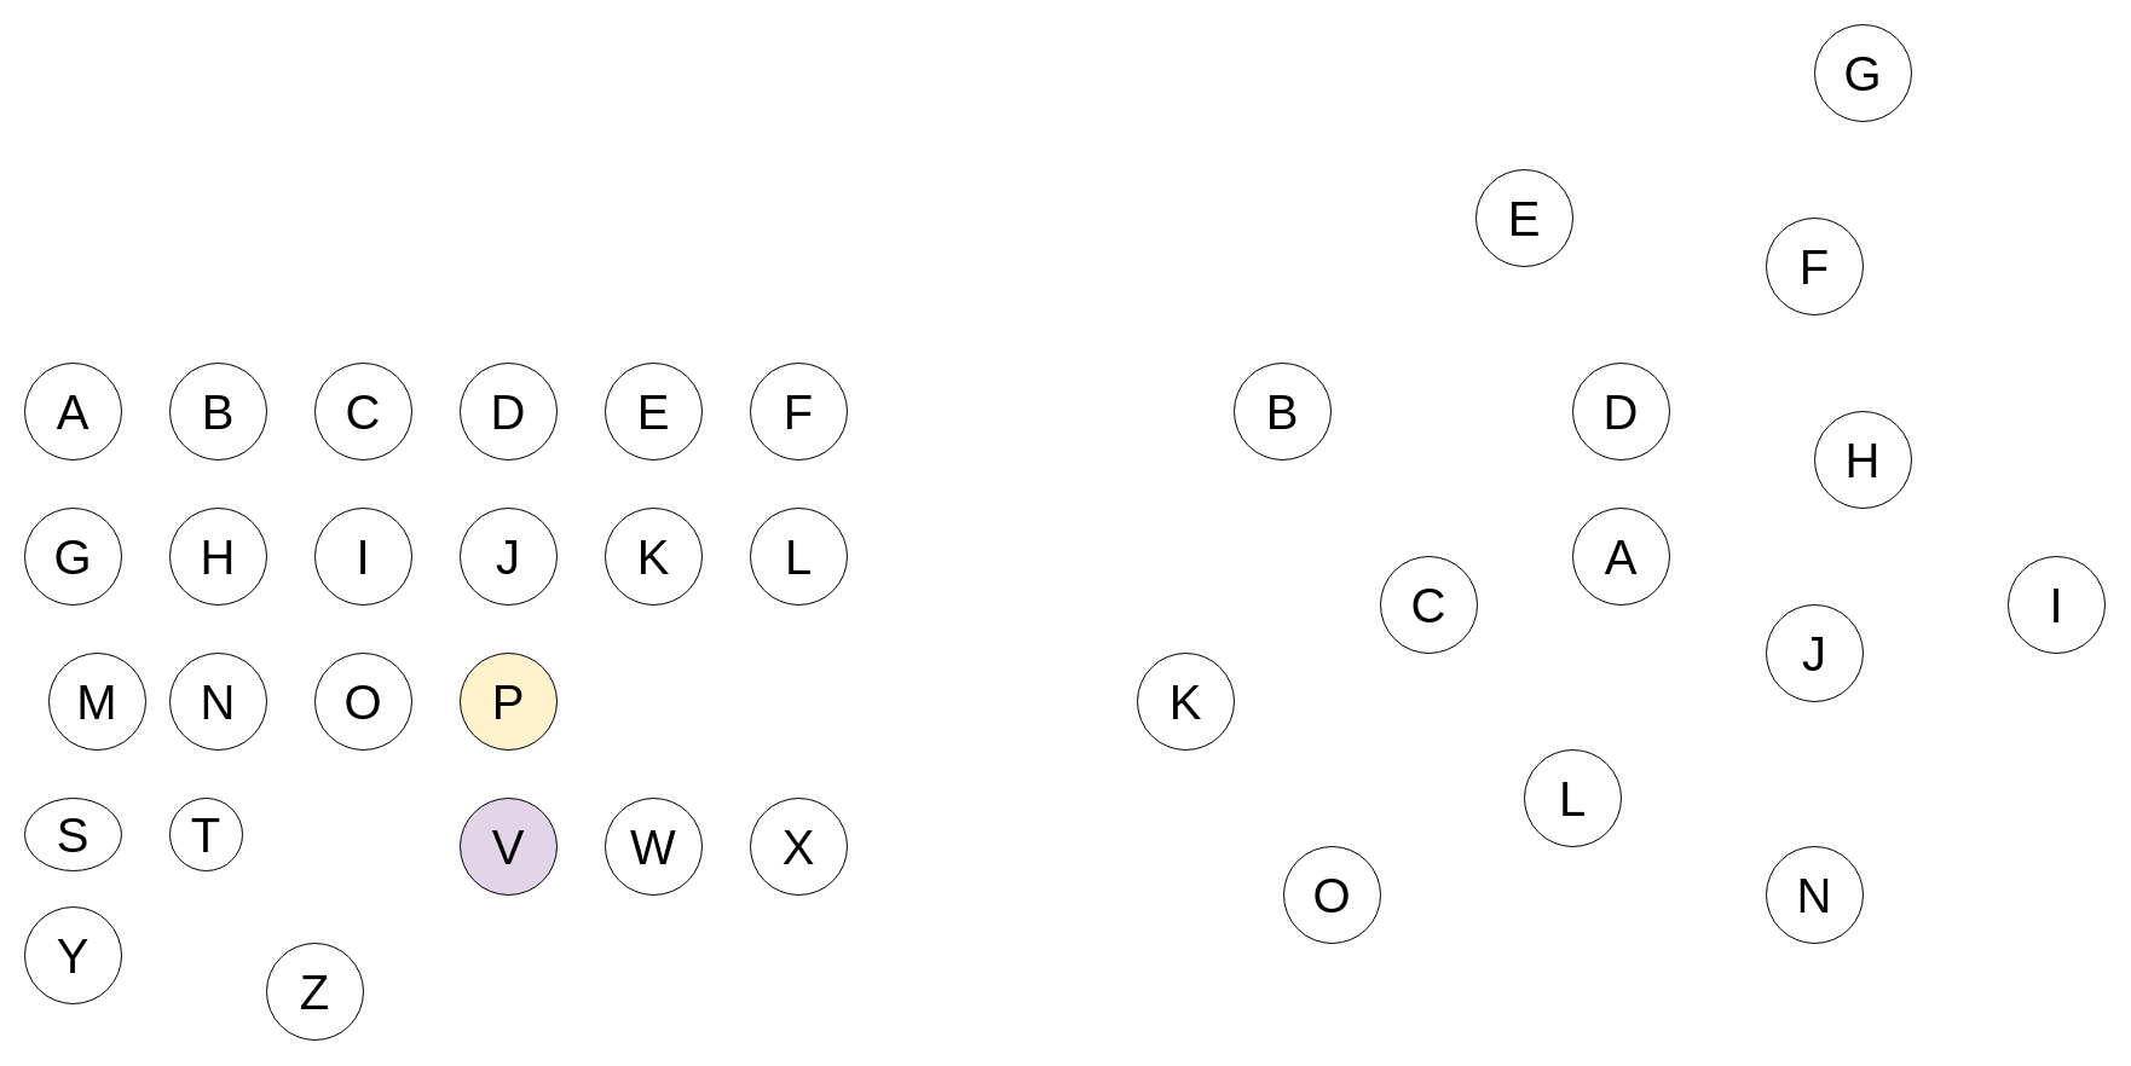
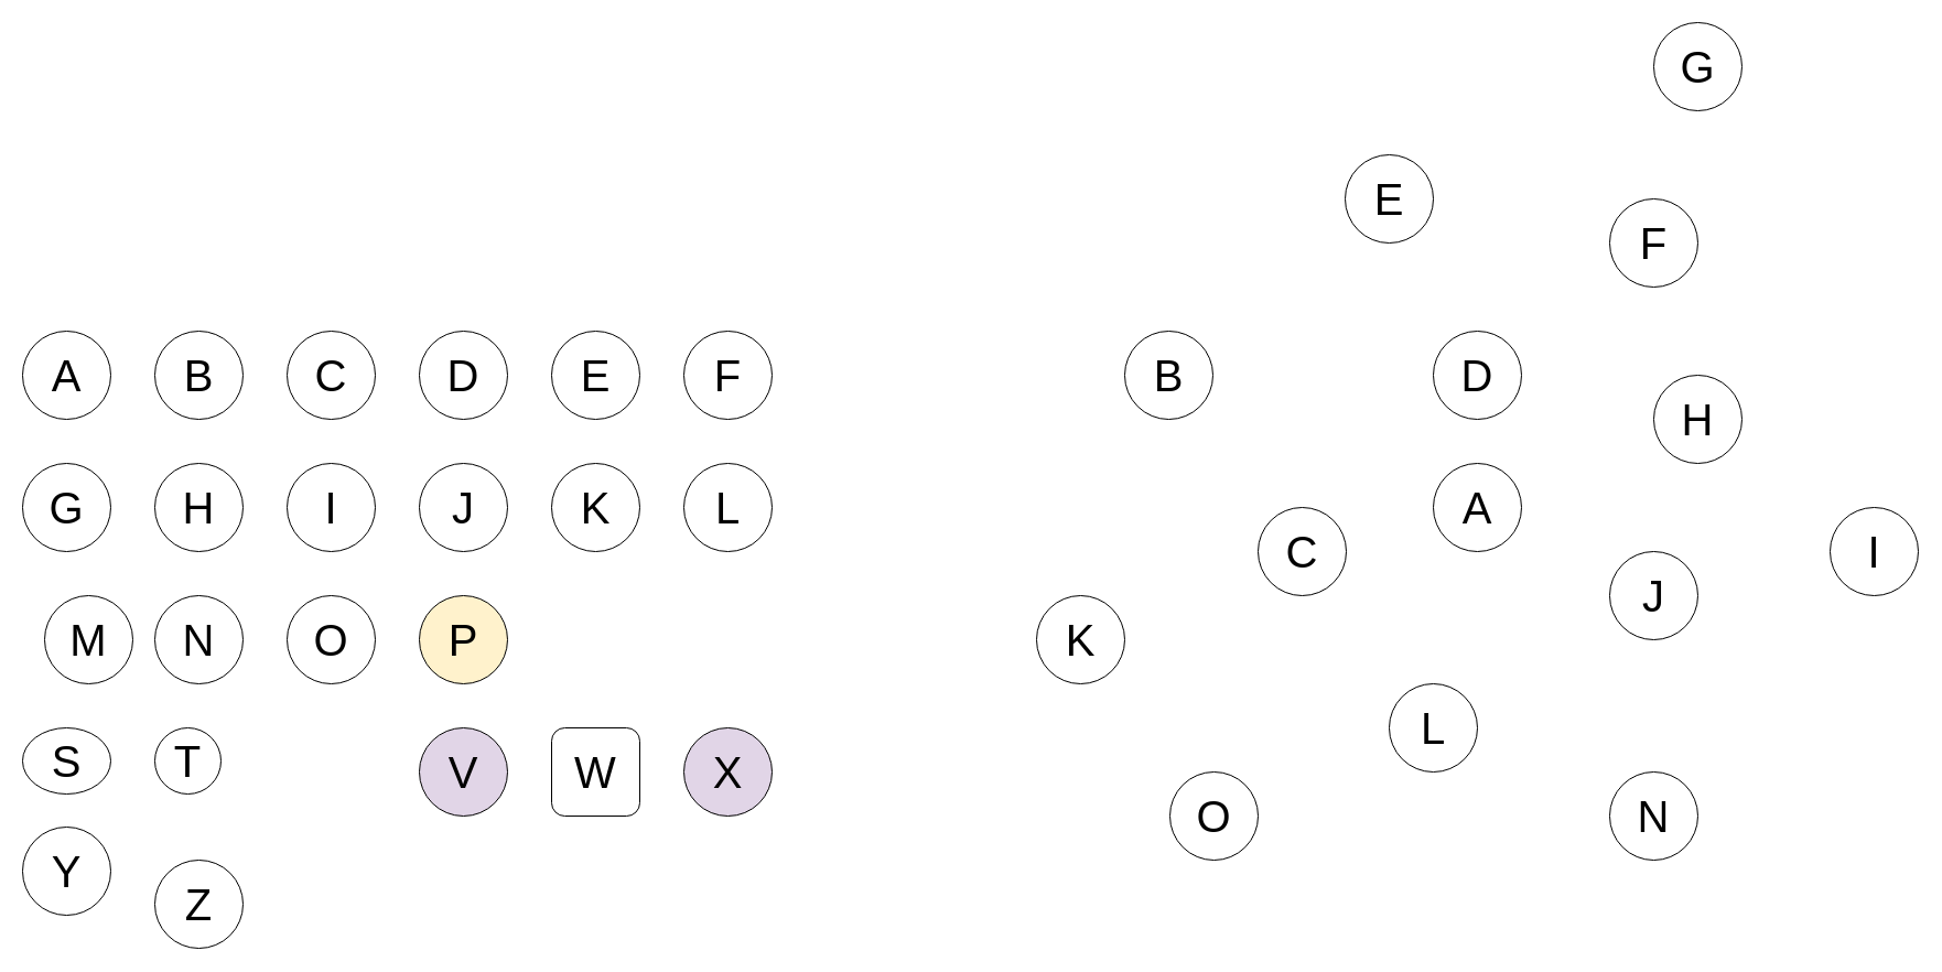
  <mxCell id="0" />
  <mxCell id="1" parent="0" />
  <mxCell id="2" value="&lt;font style=&quot;font-size: 40px;&quot;&gt;A&lt;/font&gt;" style="ellipse;whiteSpace=wrap;html=1;aspect=fixed;" vertex="1" parent="1"><mxGeometry x="20" y="300" width="80" height="80" as="geometry" /></mxCell>
  <mxCell id="3" value="&lt;span style=&quot;font-size: 40px;&quot;&gt;B&lt;/span&gt;" style="ellipse;whiteSpace=wrap;html=1;aspect=fixed;" vertex="1" parent="1"><mxGeometry x="140" y="300" width="80" height="80" as="geometry" /></mxCell>
  <mxCell id="4" value="&lt;font style=&quot;font-size: 40px;&quot;&gt;C&lt;/font&gt;" style="ellipse;whiteSpace=wrap;html=1;aspect=fixed;" vertex="1" parent="1"><mxGeometry x="260" y="300" width="80" height="80" as="geometry" /></mxCell>
  <mxCell id="5" value="&lt;font style=&quot;font-size: 40px;&quot;&gt;D&lt;/font&gt;" style="ellipse;whiteSpace=wrap;html=1;aspect=fixed;" vertex="1" parent="1"><mxGeometry x="380" y="300" width="80" height="80" as="geometry" /></mxCell>
  <mxCell id="6" value="&lt;font style=&quot;font-size: 40px;&quot;&gt;E&lt;/font&gt;" style="ellipse;whiteSpace=wrap;html=1;aspect=fixed;" vertex="1" parent="1"><mxGeometry x="500" y="300" width="80" height="80" as="geometry" /></mxCell>
  <mxCell id="7" value="&lt;font style=&quot;font-size: 40px;&quot;&gt;F&lt;/font&gt;" style="ellipse;whiteSpace=wrap;html=1;aspect=fixed;" vertex="1" parent="1"><mxGeometry x="620" y="300" width="80" height="80" as="geometry" /></mxCell>
  <mxCell id="8" value="&lt;font style=&quot;font-size: 40px;&quot;&gt;G&lt;/font&gt;" style="ellipse;whiteSpace=wrap;html=1;aspect=fixed;" vertex="1" parent="1"><mxGeometry x="20" y="420" width="80" height="80" as="geometry" /></mxCell>
  <mxCell id="9" value="&lt;span style=&quot;font-size: 40px;&quot;&gt;H&lt;br&gt;&lt;/span&gt;" style="ellipse;whiteSpace=wrap;html=1;aspect=fixed;" vertex="1" parent="1"><mxGeometry x="140" y="420" width="80" height="80" as="geometry" /></mxCell>
  <mxCell id="10" value="&lt;span style=&quot;font-size: 40px;&quot;&gt;I&lt;br&gt;&lt;/span&gt;" style="ellipse;whiteSpace=wrap;html=1;aspect=fixed;" vertex="1" parent="1"><mxGeometry x="260" y="420" width="80" height="80" as="geometry" /></mxCell>
  <mxCell id="11" value="&lt;span style=&quot;font-size: 40px;&quot;&gt;J&lt;br&gt;&lt;/span&gt;" style="ellipse;whiteSpace=wrap;html=1;aspect=fixed;" vertex="1" parent="1"><mxGeometry x="380" y="420" width="80" height="80" as="geometry" /></mxCell>
  <mxCell id="12" value="&lt;span style=&quot;font-size: 40px;&quot;&gt;K&lt;br&gt;&lt;/span&gt;" style="ellipse;whiteSpace=wrap;html=1;aspect=fixed;" vertex="1" parent="1"><mxGeometry x="500" y="420" width="80" height="80" as="geometry" /></mxCell>
  <mxCell id="13" value="&lt;span style=&quot;font-size: 40px;&quot;&gt;L&lt;br&gt;&lt;/span&gt;" style="ellipse;whiteSpace=wrap;html=1;aspect=fixed;" vertex="1" parent="1"><mxGeometry x="620" y="420" width="80" height="80" as="geometry" /></mxCell>
  <mxCell id="14" value="&lt;span style=&quot;font-size: 40px;&quot;&gt;M&lt;br&gt;&lt;/span&gt;" style="ellipse;whiteSpace=wrap;html=1;aspect=fixed;" vertex="1" parent="1"><mxGeometry x="40" y="540" width="80" height="80" as="geometry" /></mxCell>
  <mxCell id="15" value="&lt;span style=&quot;font-size: 40px;&quot;&gt;N&lt;br&gt;&lt;/span&gt;" style="ellipse;whiteSpace=wrap;html=1;aspect=fixed;" vertex="1" parent="1"><mxGeometry x="140" y="540" width="80" height="80" as="geometry" /></mxCell>
  <mxCell id="16" value="&lt;span style=&quot;font-size: 40px;&quot;&gt;O&lt;br&gt;&lt;/span&gt;" style="ellipse;whiteSpace=wrap;html=1;aspect=fixed;" vertex="1" parent="1"><mxGeometry x="260" y="540" width="80" height="80" as="geometry" /></mxCell>
  <mxCell id="17" value="&lt;span style=&quot;font-size: 40px;&quot;&gt;P&lt;br&gt;&lt;/span&gt;" style="ellipse;whiteSpace=wrap;html=1;aspect=fixed;fillColor=#fff2cc;" vertex="1" parent="1"><mxGeometry x="380" y="540" width="80" height="80" as="geometry" /></mxCell>
  <mxCell id="18" value="&lt;span style=&quot;font-size: 40px;&quot;&gt;S&lt;br&gt;&lt;/span&gt;" style="ellipse;whiteSpace=wrap;html=1;aspect=fixed;" vertex="1" parent="1"><mxGeometry x="20" y="660" width="80" height="60" as="geometry" /></mxCell>
  <mxCell id="19" value="&lt;span style=&quot;font-size: 40px;&quot;&gt;T&lt;br&gt;&lt;/span&gt;" style="ellipse;whiteSpace=wrap;html=1;aspect=fixed;" vertex="1" parent="1"><mxGeometry x="140" y="660" width="60" height="60" as="geometry" /></mxCell>
  <mxCell id="20" value="&lt;span style=&quot;font-size: 40px;&quot;&gt;V&lt;br&gt;&lt;/span&gt;" style="ellipse;whiteSpace=wrap;html=1;aspect=fixed;fillColor=#e1d5e7;" vertex="1" parent="1"><mxGeometry x="380" y="660" width="80" height="80" as="geometry" /></mxCell>
- <mxCell id="21" value="&lt;span style=&quot;font-size: 40px;&quot;&gt;W&lt;br&gt;&lt;/span&gt;" style="ellipse;whiteSpace=wrap;html=1;aspect=fixed;" vertex="1" parent="1"><mxGeometry x="500" y="660" width="80" height="80" as="geometry" /></mxCell>
- <mxCell id="22" value="&lt;span style=&quot;font-size: 40px;&quot;&gt;X&lt;br&gt;&lt;/span&gt;" style="ellipse;whiteSpace=wrap;html=1;aspect=fixed;" vertex="1" parent="1"><mxGeometry x="620" y="660" width="80" height="80" as="geometry" /></mxCell>
+ <mxCell id="21" value="&lt;span style=&quot;font-size: 40px;&quot;&gt;W&lt;br&gt;&lt;/span&gt;" style="whiteSpace=wrap;html=1;aspect=fixed;rounded=1;" vertex="1" parent="1"><mxGeometry x="500" y="660" width="80" height="80" as="geometry" /></mxCell>
+ <mxCell id="22" value="&lt;span style=&quot;font-size: 40px;&quot;&gt;X&lt;br&gt;&lt;/span&gt;" style="ellipse;whiteSpace=wrap;html=1;aspect=fixed;fillColor=#e1d5e7;" vertex="1" parent="1"><mxGeometry x="620" y="660" width="80" height="80" as="geometry" /></mxCell>
  <mxCell id="23" value="&lt;span style=&quot;font-size: 40px;&quot;&gt;Y&lt;br&gt;&lt;/span&gt;" style="ellipse;whiteSpace=wrap;html=1;aspect=fixed;" vertex="1" parent="1"><mxGeometry x="20" y="750" width="80" height="80" as="geometry" /></mxCell>
- <mxCell id="24" value="&lt;span style=&quot;font-size: 40px;&quot;&gt;Z&lt;br&gt;&lt;/span&gt;" style="ellipse;whiteSpace=wrap;html=1;aspect=fixed;" vertex="1" parent="1"><mxGeometry x="220" y="780" width="80" height="80" as="geometry" /></mxCell>
+ <mxCell id="24" value="&lt;span style=&quot;font-size: 40px;&quot;&gt;Z&lt;br&gt;&lt;/span&gt;" style="ellipse;whiteSpace=wrap;html=1;aspect=fixed;" vertex="1" parent="1"><mxGeometry x="140" y="780" width="80" height="80" as="geometry" /></mxCell>
  <mxCell id="25" value="&lt;font style=&quot;font-size: 40px;&quot;&gt;A&lt;/font&gt;" style="ellipse;whiteSpace=wrap;html=1;aspect=fixed;" vertex="1" parent="1"><mxGeometry x="1300" y="420" width="80" height="80" as="geometry" /></mxCell>
  <mxCell id="26" value="&lt;span style=&quot;font-size: 40px;&quot;&gt;B&lt;/span&gt;" style="ellipse;whiteSpace=wrap;html=1;aspect=fixed;" vertex="1" parent="1"><mxGeometry x="1020" y="300" width="80" height="80" as="geometry" /></mxCell>
  <mxCell id="27" value="&lt;font style=&quot;font-size: 40px;&quot;&gt;C&lt;/font&gt;" style="ellipse;whiteSpace=wrap;html=1;aspect=fixed;" vertex="1" parent="1"><mxGeometry x="1141" y="460" width="80" height="80" as="geometry" /></mxCell>
  <mxCell id="28" value="&lt;font style=&quot;font-size: 40px;&quot;&gt;D&lt;/font&gt;" style="ellipse;whiteSpace=wrap;html=1;aspect=fixed;" vertex="1" parent="1"><mxGeometry x="1300" y="300" width="80" height="80" as="geometry" /></mxCell>
  <mxCell id="29" value="&lt;font style=&quot;font-size: 40px;&quot;&gt;E&lt;/font&gt;" style="ellipse;whiteSpace=wrap;html=1;aspect=fixed;" vertex="1" parent="1"><mxGeometry x="1220" y="140" width="80" height="80" as="geometry" /></mxCell>
  <mxCell id="30" value="&lt;font style=&quot;font-size: 40px;&quot;&gt;F&lt;/font&gt;" style="ellipse;whiteSpace=wrap;html=1;aspect=fixed;" vertex="1" parent="1"><mxGeometry x="1460" y="180" width="80" height="80" as="geometry" /></mxCell>
  <mxCell id="31" value="&lt;font style=&quot;font-size: 40px;&quot;&gt;G&lt;/font&gt;" style="ellipse;whiteSpace=wrap;html=1;aspect=fixed;" vertex="1" parent="1"><mxGeometry x="1500" y="20" width="80" height="80" as="geometry" /></mxCell>
  <mxCell id="32" value="&lt;span style=&quot;font-size: 40px;&quot;&gt;H&lt;br&gt;&lt;/span&gt;" style="ellipse;whiteSpace=wrap;html=1;aspect=fixed;" vertex="1" parent="1"><mxGeometry x="1500" y="340" width="80" height="80" as="geometry" /></mxCell>
  <mxCell id="33" value="&lt;span style=&quot;font-size: 40px;&quot;&gt;I&lt;br&gt;&lt;/span&gt;" style="ellipse;whiteSpace=wrap;html=1;aspect=fixed;" vertex="1" parent="1"><mxGeometry x="1660" y="460" width="80" height="80" as="geometry" /></mxCell>
  <mxCell id="34" value="&lt;span style=&quot;font-size: 40px;&quot;&gt;J&lt;br&gt;&lt;/span&gt;" style="ellipse;whiteSpace=wrap;html=1;aspect=fixed;" vertex="1" parent="1"><mxGeometry x="1460" y="500" width="80" height="80" as="geometry" /></mxCell>
  <mxCell id="35" value="&lt;span style=&quot;font-size: 40px;&quot;&gt;K&lt;br&gt;&lt;/span&gt;" style="ellipse;whiteSpace=wrap;html=1;aspect=fixed;" vertex="1" parent="1"><mxGeometry x="940" y="540" width="80" height="80" as="geometry" /></mxCell>
  <mxCell id="36" value="&lt;span style=&quot;font-size: 40px;&quot;&gt;L&lt;br&gt;&lt;/span&gt;" style="ellipse;whiteSpace=wrap;html=1;aspect=fixed;" vertex="1" parent="1"><mxGeometry x="1260" y="620" width="80" height="80" as="geometry" /></mxCell>
  <mxCell id="37" value="&lt;span style=&quot;font-size: 40px;&quot;&gt;N&lt;br&gt;&lt;/span&gt;" style="ellipse;whiteSpace=wrap;html=1;aspect=fixed;" vertex="1" parent="1"><mxGeometry x="1460" y="700" width="80" height="80" as="geometry" /></mxCell>
  <mxCell id="38" value="&lt;span style=&quot;font-size: 40px;&quot;&gt;O&lt;br&gt;&lt;/span&gt;" style="ellipse;whiteSpace=wrap;html=1;aspect=fixed;" vertex="1" parent="1"><mxGeometry x="1061" y="700" width="80" height="80" as="geometry" /></mxCell>
